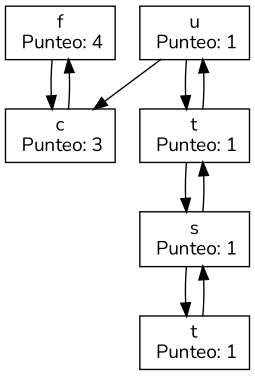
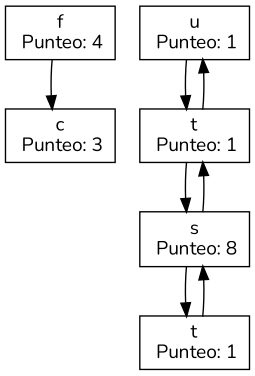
  digraph {
    fontname=Nunito
    linkdir=LR
    node [fontname=Nunito shape=record]
    edge [fontname=Nunito]
    n1 [label="f\n Punteo: 4"]
    n2 [label="c\n Punteo: 3"]
    n3 [label="u\n Punteo: 1"]
    n4 [label="t\n Punteo: 1"]
-   n5 [label="s\n Punteo: 1"]
+   n5 [label="s\n Punteo: 8"]
    n6 [label="t\n Punteo: 1"]
    n1 -> n2
-   n2 -> n1
-   n3 -> n2
    n3 -> n4
    n4 -> n3
    n4 -> n5
    n5 -> n4
    n5 -> n6
    n6 -> n5
  }
